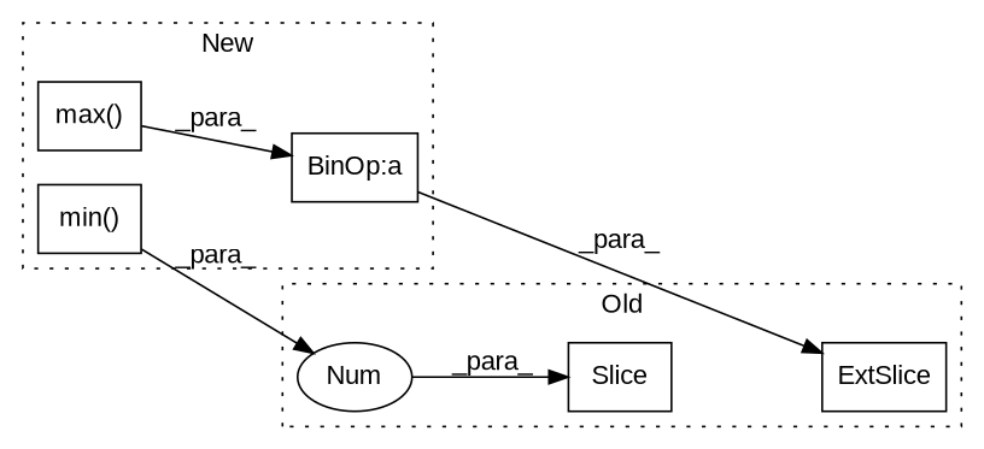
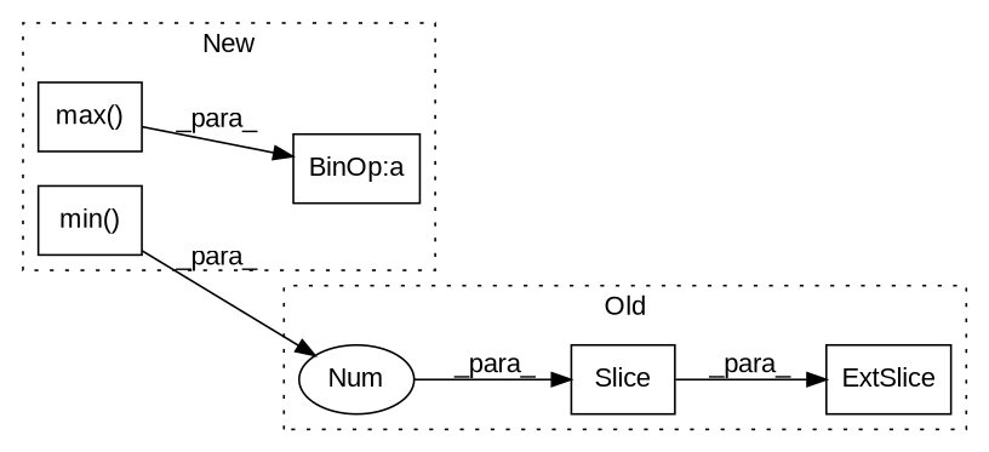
  digraph {
    fontname="Liberation Sans"
    rankdir=LR
    node [a=75 fontname="Liberation Sans" l=1 shape=box]
    edge [fontname="Liberation Sans"]
    n1 [a=80 label=Slice s=11277]
    n2 [a=76 label=Num s=11278 shape=ellipse]
    n3 [a=85 l=4 label=ExtSlice s=11263]
    n4 [l="10,1" label="max()" s="11192,11208"]
    n5 [a=82 l=3 label="BinOp:a" s=11189]
    n6 [l="10,1" label="min()" s="11172,11188"]
    subgraph cluster_1 {
      label=Old
      style=dotted
      n1
      n2
      n3
    }
    subgraph cluster_2 {
      label=New
      style=dotted
      n4
      n5
      n6
    }
-   n5 -> n3 [label=_para_]
+   n1 -> n3 [label=_para_]
    n2 -> n1 [label=_para_]
    n4 -> n5 [label=_para_]
    n6 -> n2 [label=_para_]
  }
